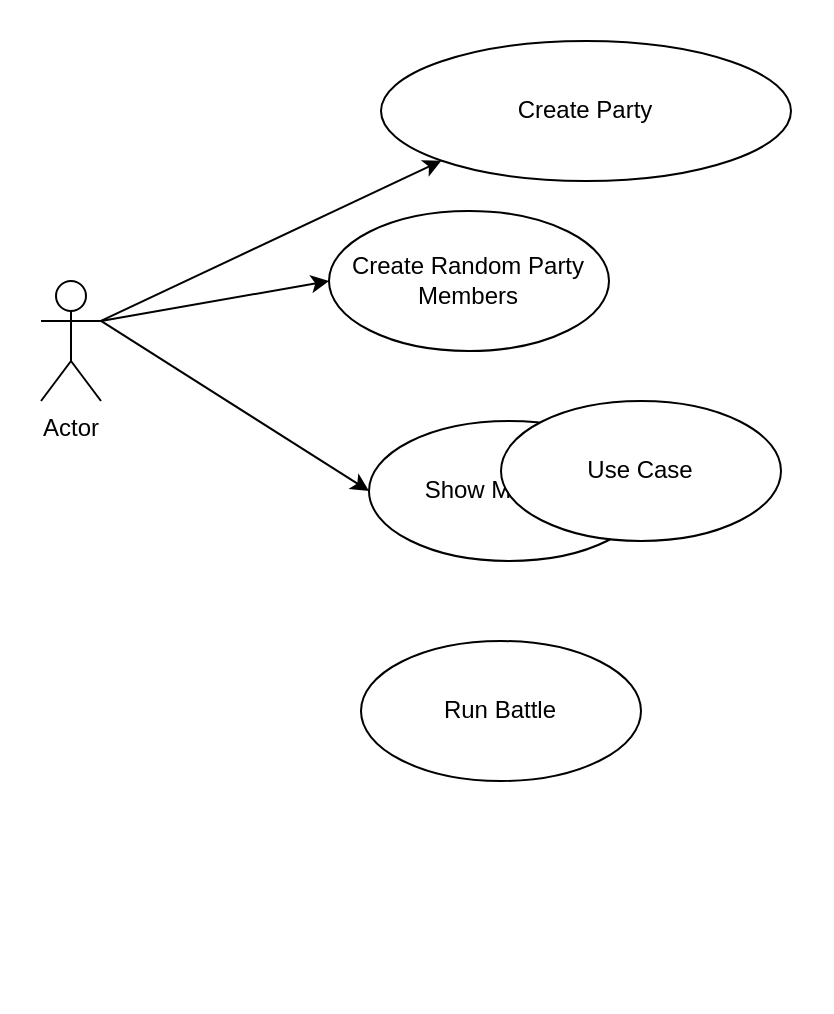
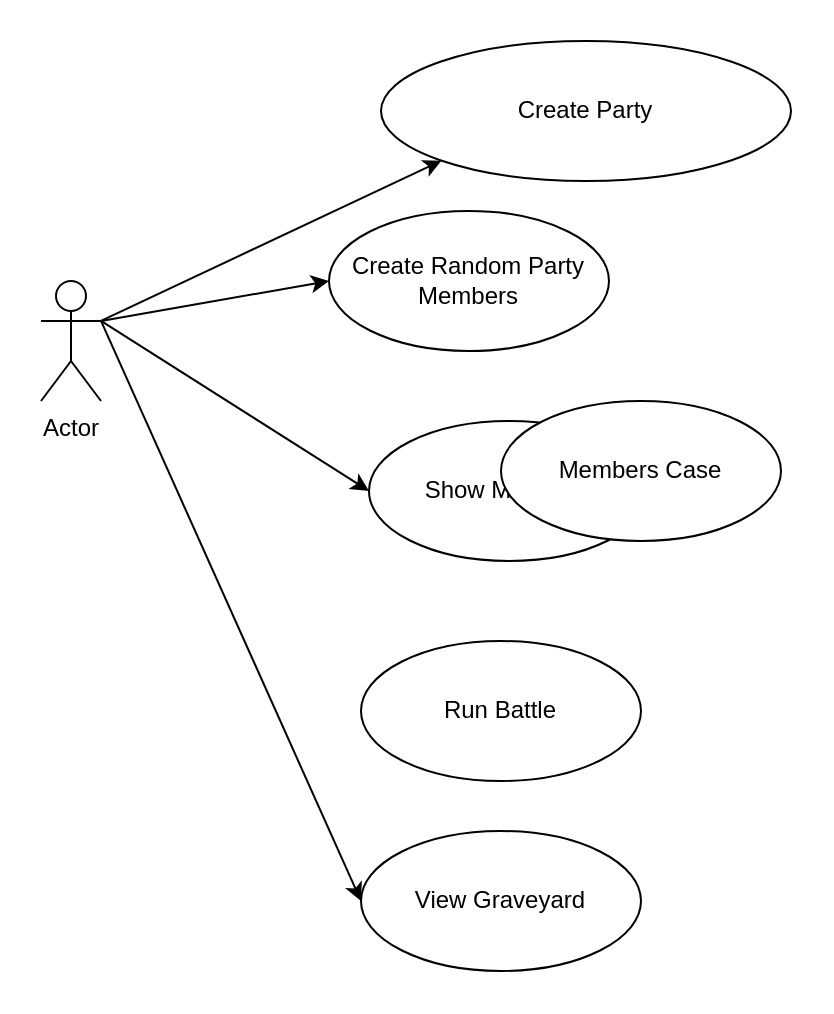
  <mxCell id="0" />
  <mxCell id="1" parent="0" />
  <mxCell id="2" style="rounded=0;orthogonalLoop=1;jettySize=auto;html=1;exitX=1;exitY=0.333;exitDx=0;exitDy=0;exitPerimeter=0;entryX=0;entryY=1;entryDx=0;entryDy=0;" edge="1" parent="1" source="6" target="7"><mxGeometry relative="1" as="geometry" /></mxCell>
  <mxCell id="3" style="edgeStyle=none;rounded=0;orthogonalLoop=1;jettySize=auto;html=1;exitX=1;exitY=0.333;exitDx=0;exitDy=0;exitPerimeter=0;entryX=0;entryY=0.5;entryDx=0;entryDy=0;" edge="1" parent="1" source="6" target="9"><mxGeometry relative="1" as="geometry" /></mxCell>
  <mxCell id="4" style="edgeStyle=none;rounded=0;orthogonalLoop=1;jettySize=auto;html=1;exitX=1;exitY=0.333;exitDx=0;exitDy=0;exitPerimeter=0;entryX=0;entryY=0.5;entryDx=0;entryDy=0;" edge="1" parent="1" source="6" target="8"><mxGeometry relative="1" as="geometry" /></mxCell>
+ <mxCell id="5" style="edgeStyle=none;rounded=0;orthogonalLoop=1;jettySize=auto;html=1;exitX=1;exitY=0.333;exitDx=0;exitDy=0;exitPerimeter=0;entryX=0;entryY=0.5;entryDx=0;entryDy=0;" edge="1" parent="1" source="6" target="12"><mxGeometry relative="1" as="geometry" /></mxCell>
  <mxCell id="6" value="Actor" style="shape=umlActor;verticalLabelPosition=bottom;verticalAlign=top;html=1;outlineConnect=0;" vertex="1" parent="1"><mxGeometry x="20" y="140" width="30" height="60" as="geometry" /></mxCell>
  <mxCell id="7" value="Create Party" style="ellipse;whiteSpace=wrap;html=1;" vertex="1" parent="1"><mxGeometry x="190" y="20" width="205" height="70" as="geometry" /></mxCell>
  <mxCell id="8" value="Show Members" style="ellipse;whiteSpace=wrap;html=1;" vertex="1" parent="1"><mxGeometry x="184" y="210" width="140" height="70" as="geometry" /></mxCell>
  <mxCell id="9" value="Create Random Party Members" style="ellipse;whiteSpace=wrap;html=1;" vertex="1" parent="1"><mxGeometry x="164" y="105" width="140" height="70" as="geometry" /></mxCell>
  <mxCell id="10" value="Run Battle" style="ellipse;whiteSpace=wrap;html=1;" vertex="1" parent="1"><mxGeometry x="180" y="320" width="140" height="70" as="geometry" /></mxCell>
- <mxCell id="11" value="Use Case" style="ellipse;whiteSpace=wrap;html=1;" vertex="1" parent="1"><mxGeometry x="250" y="200" width="140" height="70" as="geometry" /></mxCell>
+ <mxCell id="11" value="Members Case" style="ellipse;whiteSpace=wrap;html=1;" vertex="1" parent="1"><mxGeometry x="250" y="200" width="140" height="70" as="geometry" /></mxCell>
+ <mxCell id="12" value="View Graveyard" style="ellipse;whiteSpace=wrap;html=1;" vertex="1" parent="1"><mxGeometry x="180" y="415" width="140" height="70" as="geometry" /></mxCell>
